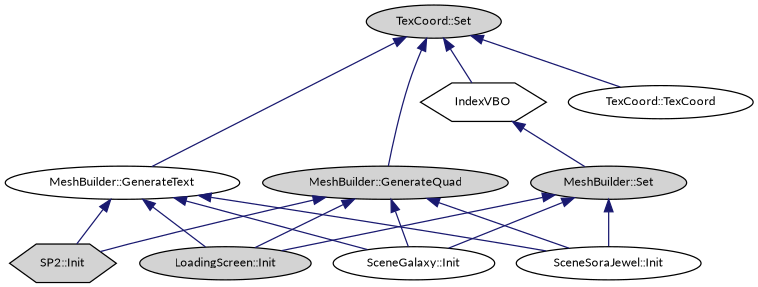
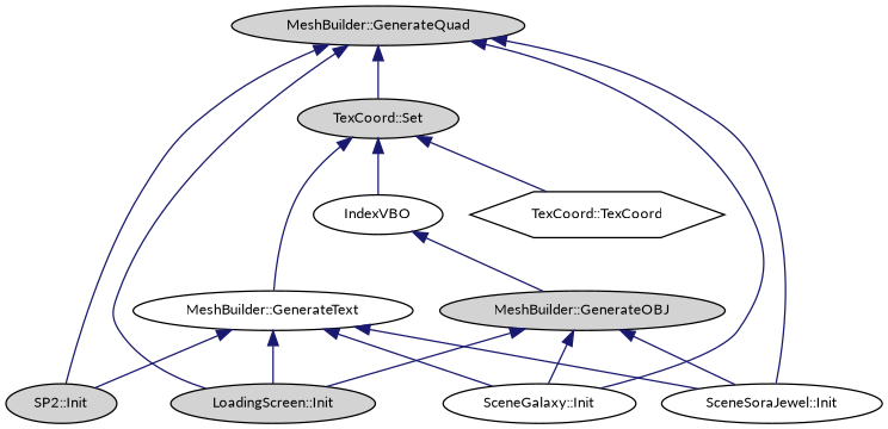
  digraph {
    fontname=Lato
    rankdir=TB
    node [color=black fillcolor=lightgrey fontname=Lato fontsize=10 shape=ellipse style=filled]
    edge [color=midnightblue dir=back fontname=Lato fontsize=10 labelfontname=Helvetica labelfontsize=10 style=solid]
    n1 [fontcolor=black height=0.2 label="TexCoord::Set" width=0.4]
    n2 [height=0.2 label="MeshBuilder::GenerateQuad" width=0.4]
    n3 [fillcolor=white height=0.2 label="MeshBuilder::GenerateText" width=0.4]
-   n4 [fillcolor=white height=0.2 label=IndexVBO shape=hexagon width=0.4]
-   n5 [fillcolor=white height=0.2 label="TexCoord::TexCoord" width=0.4]
-   n6 [height=0.2 label="SP2::Init" shape=hexagon width=0.4]
+   n4 [fillcolor=white height=0.2 label=IndexVBO width=0.4]
+   n5 [fillcolor=white height=0.2 label="TexCoord::TexCoord" shape=hexagon width=0.4]
+   n6 [height=0.2 label="SP2::Init" width=0.4]
    n7 [height=0.2 label="LoadingScreen::Init" width=0.4]
    n8 [fillcolor=white height=0.2 label="SceneGalaxy::Init" width=0.4]
    n9 [fillcolor=white height=0.2 label="SceneSoraJewel::Init" width=0.4]
-   n10 [height=0.2 label="MeshBuilder::Set" width=0.4]
-   n1 -> n2
+   n10 [height=0.2 label="MeshBuilder::GenerateOBJ" width=0.4]
+   n2 -> n1
    n1 -> n3
    n1 -> n4
    n1 -> n5
    n2 -> n6
    n2 -> n7
    n2 -> n8
    n2 -> n9
    n3 -> n6
    n3 -> n7
    n3 -> n8
    n3 -> n9
    n4 -> n10
    n10 -> n7
    n10 -> n8
    n10 -> n9
  }
